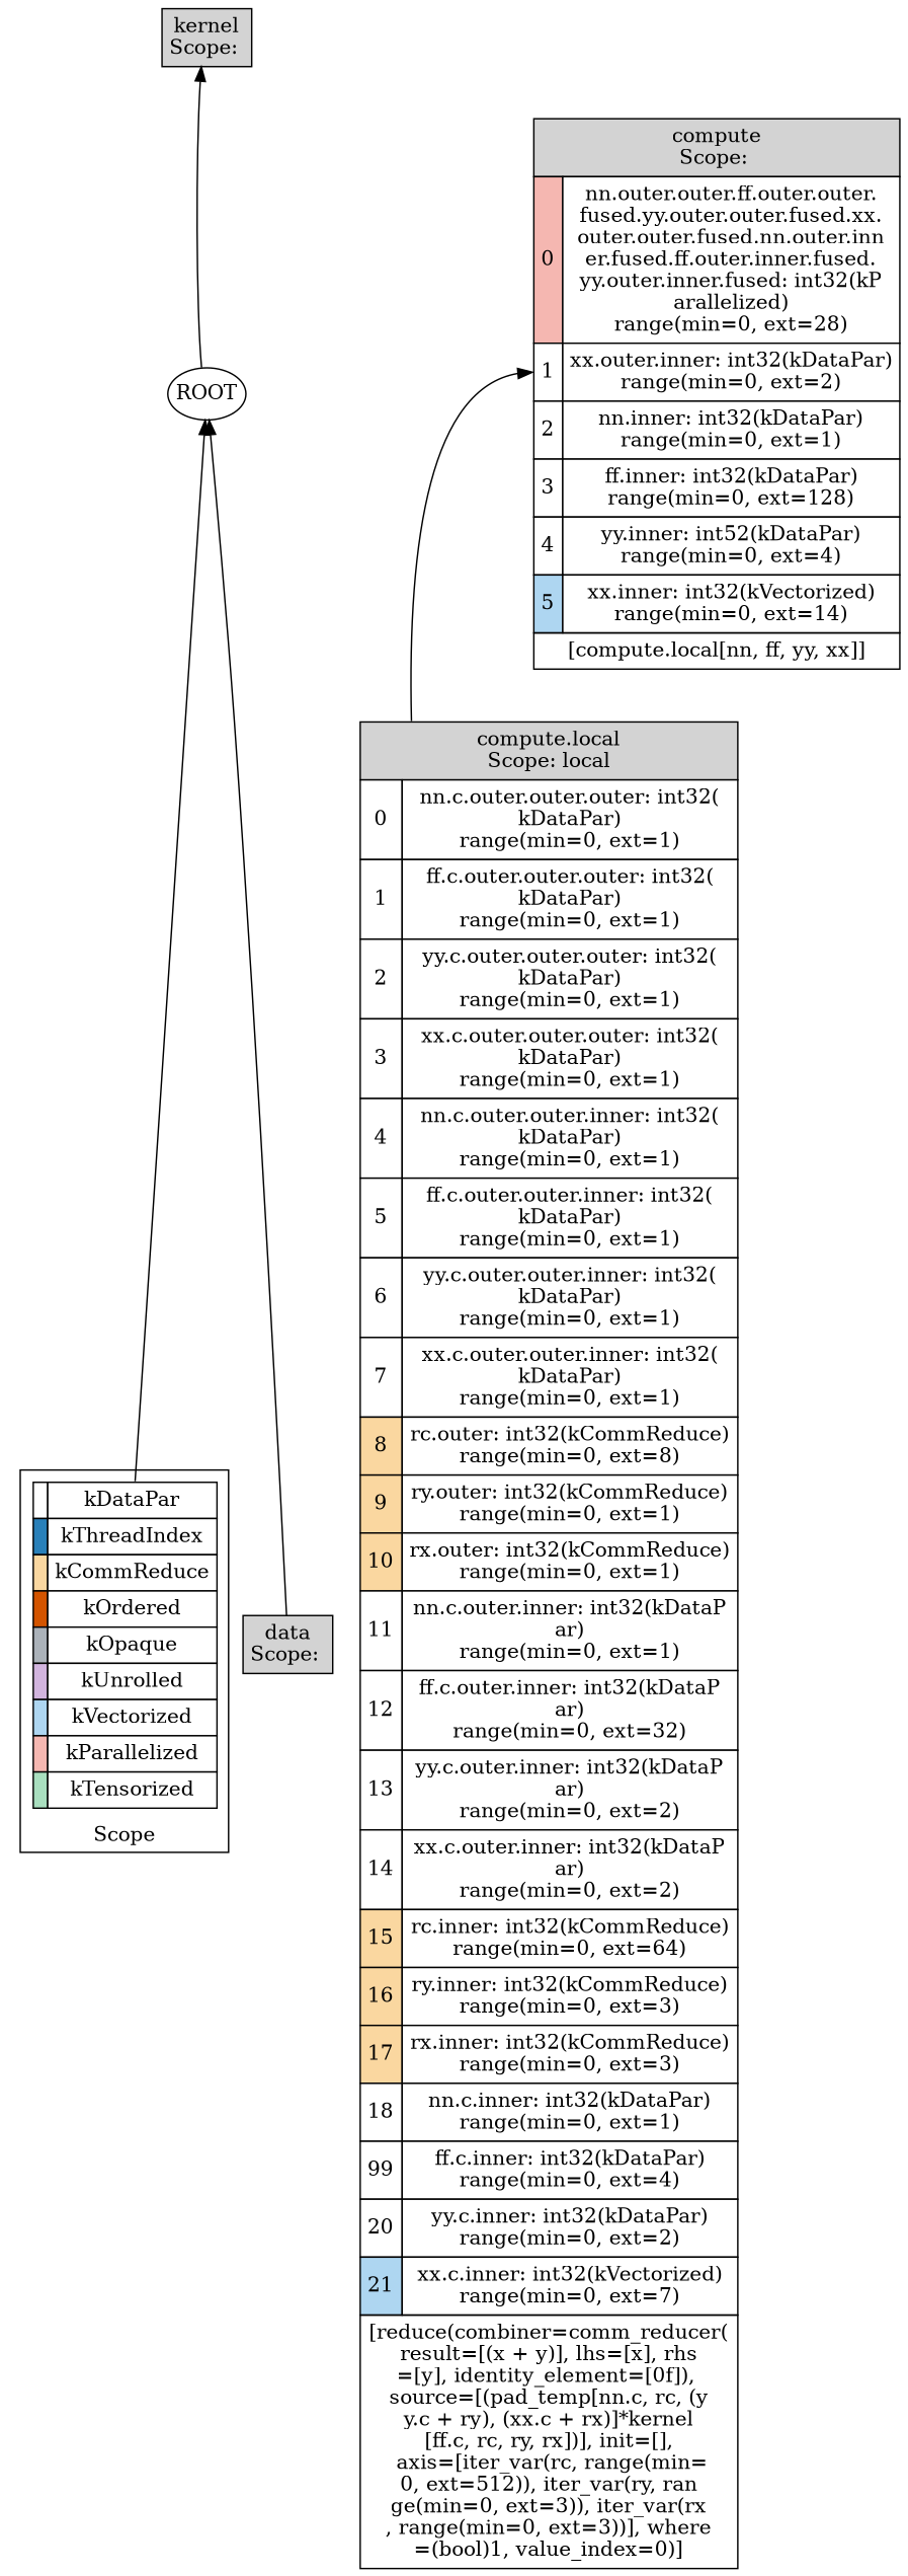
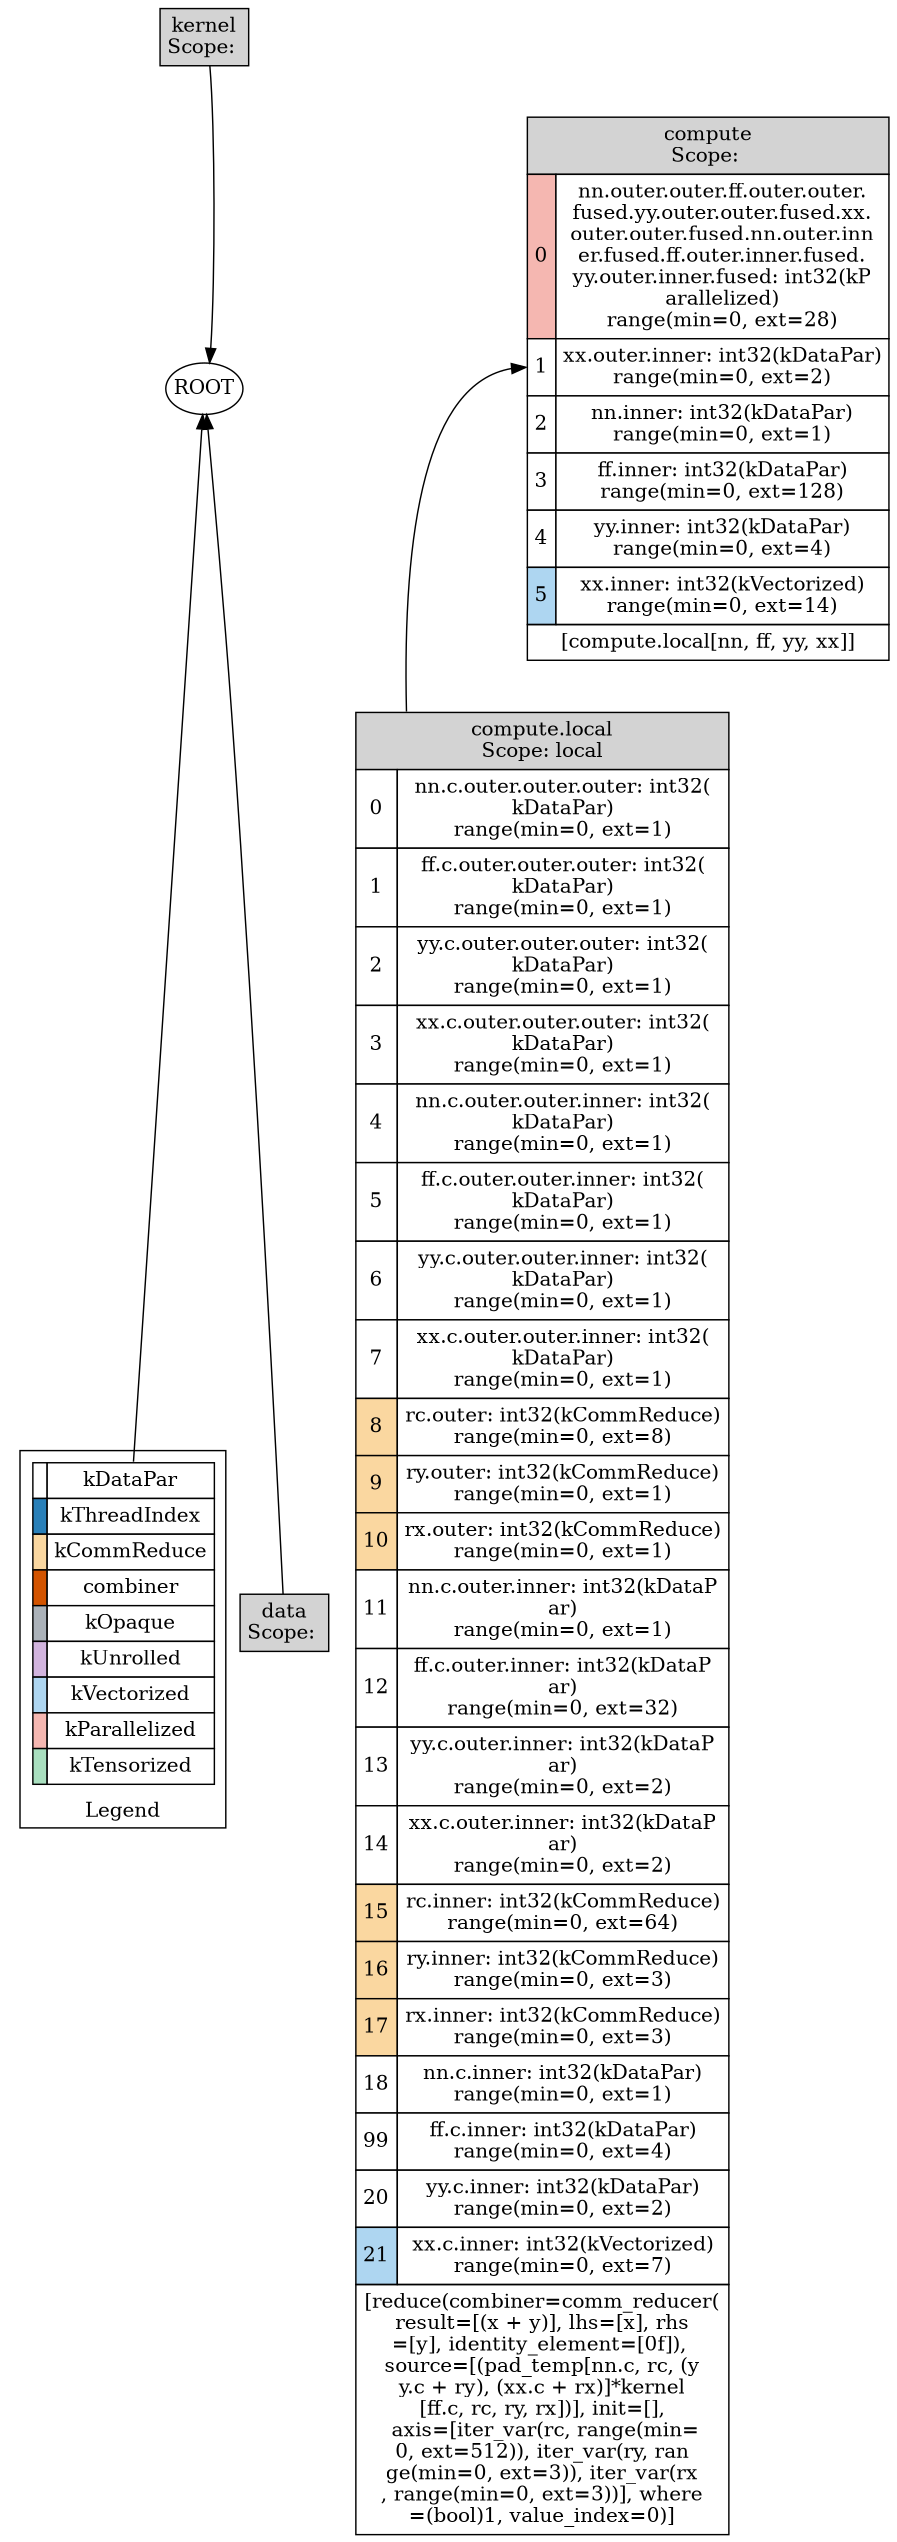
  digraph {
    rankdir=BT
    node [margin=0 shape=none]
    edge [color="#000000"]
-   n1 [label=<<TABLE BORDER="0" CELLBORDER="1" CELLSPACING="0" CELLPADDING="4"><TR><TD BGCOLOR="#FFFFFF"></TD><TD BGCOLOR="white">kDataPar</TD></TR><TR><TD BGCOLOR="#2980B9"></TD><TD BGCOLOR="white">kThreadIndex</TD></TR><TR><TD BGCOLOR="#FAD7A0"></TD><TD BGCOLOR="white">kCommReduce</TD></TR><TR><TD BGCOLOR="#D35400"></TD><TD BGCOLOR="white">kOrdered</TD></TR><TR><TD BGCOLOR="#ABB2B9"></TD><TD BGCOLOR="white">kOpaque</TD></TR><TR><TD BGCOLOR="#D2B4DE"></TD><TD BGCOLOR="white">kUnrolled</TD></TR><TR><TD BGCOLOR="#AED6F1"></TD><TD BGCOLOR="white">kVectorized</TD></TR><TR><TD BGCOLOR="#F5B7B1"></TD><TD BGCOLOR="white">kParallelized</TD></TR><TR><TD BGCOLOR="#A9DFBF"></TD><TD BGCOLOR="white">kTensorized</TD></TR></TABLE>>]
+   n1 [label=<<TABLE BORDER="0" CELLBORDER="1" CELLSPACING="0" CELLPADDING="4"><TR><TD BGCOLOR="#FFFFFF"></TD><TD BGCOLOR="white">kDataPar</TD></TR><TR><TD BGCOLOR="#2980B9"></TD><TD BGCOLOR="white">kThreadIndex</TD></TR><TR><TD BGCOLOR="#FAD7A0"></TD><TD BGCOLOR="white">kCommReduce</TD></TR><TR><TD BGCOLOR="#D35400"></TD><TD BGCOLOR="white">combiner</TD></TR><TR><TD BGCOLOR="#ABB2B9"></TD><TD BGCOLOR="white">kOpaque</TD></TR><TR><TD BGCOLOR="#D2B4DE"></TD><TD BGCOLOR="white">kUnrolled</TD></TR><TR><TD BGCOLOR="#AED6F1"></TD><TD BGCOLOR="white">kVectorized</TD></TR><TR><TD BGCOLOR="#F5B7B1"></TD><TD BGCOLOR="white">kParallelized</TD></TR><TR><TD BGCOLOR="#A9DFBF"></TD><TD BGCOLOR="white">kTensorized</TD></TR></TABLE>>]
    n2 [label=ROOT shape=oval]
    n3 [label=<<TABLE BORDER="0" CELLBORDER="1" CELLSPACING="0" CELLPADDING="4"> <TR><TD BGCOLOR="lightgrey" COLSPAN="2" PORT="stage">data<br/>Scope: </TD></TR></TABLE>>]
    n4 [label=<<TABLE BORDER="0" CELLBORDER="1" CELLSPACING="0" CELLPADDING="4"> <TR><TD BGCOLOR="lightgrey" COLSPAN="2" PORT="stage">compute.local<br/>Scope: local</TD></TR><TR><TD PORT="IterVar_3_11" BGCOLOR="#FFFFFF">0</TD><TD BGCOLOR="white" PORT="itervar">nn.c.outer.outer.outer: int32(<br/>kDataPar)<br/>range(min=0, ext=1)</TD></TR><TR><TD PORT="IterVar_3_17" BGCOLOR="#FFFFFF">1</TD><TD BGCOLOR="white" PORT="itervar">ff.c.outer.outer.outer: int32(<br/>kDataPar)<br/>range(min=0, ext=1)</TD></TR><TR><TD PORT="IterVar_3_23" BGCOLOR="#FFFFFF">2</TD><TD BGCOLOR="white" PORT="itervar">yy.c.outer.outer.outer: int32(<br/>kDataPar)<br/>range(min=0, ext=1)</TD></TR><TR><TD PORT="IterVar_3_29" BGCOLOR="#FFFFFF">3</TD><TD BGCOLOR="white" PORT="itervar">xx.c.outer.outer.outer: int32(<br/>kDataPar)<br/>range(min=0, ext=1)</TD></TR><TR><TD PORT="IterVar_3_12" BGCOLOR="#FFFFFF">4</TD><TD BGCOLOR="white" PORT="itervar">nn.c.outer.outer.inner: int32(<br/>kDataPar)<br/>range(min=0, ext=1)</TD></TR><TR><TD PORT="IterVar_3_18" BGCOLOR="#FFFFFF">5</TD><TD BGCOLOR="white" PORT="itervar">ff.c.outer.outer.inner: int32(<br/>kDataPar)<br/>range(min=0, ext=1)</TD></TR><TR><TD PORT="IterVar_3_24" BGCOLOR="#FFFFFF">6</TD><TD BGCOLOR="white" PORT="itervar">yy.c.outer.outer.inner: int32(<br/>kDataPar)<br/>range(min=0, ext=1)</TD></TR><TR><TD PORT="IterVar_3_30" BGCOLOR="#FFFFFF">7</TD><TD BGCOLOR="white" PORT="itervar">xx.c.outer.outer.inner: int32(<br/>kDataPar)<br/>range(min=0, ext=1)</TD></TR><TR><TD PORT="IterVar_3_31" BGCOLOR="#FAD7A0">8</TD><TD BGCOLOR="white" PORT="itervar">rc.outer: int32(kCommReduce)<br/>range(min=0, ext=8)</TD></TR><TR><TD PORT="IterVar_3_33" BGCOLOR="#FAD7A0">9</TD><TD BGCOLOR="white" PORT="itervar">ry.outer: int32(kCommReduce)<br/>range(min=0, ext=1)</TD></TR><TR><TD PORT="IterVar_3_35" BGCOLOR="#FAD7A0">10</TD><TD BGCOLOR="white" PORT="itervar">rx.outer: int32(kCommReduce)<br/>range(min=0, ext=1)</TD></TR><TR><TD PORT="IterVar_3_10" BGCOLOR="#FFFFFF">11</TD><TD BGCOLOR="white" PORT="itervar">nn.c.outer.inner: int32(kDataP<br/>ar)<br/>range(min=0, ext=1)</TD></TR><TR><TD PORT="IterVar_3_16" BGCOLOR="#FFFFFF">12</TD><TD BGCOLOR="white" PORT="itervar">ff.c.outer.inner: int32(kDataP<br/>ar)<br/>range(min=0, ext=32)</TD></TR><TR><TD PORT="IterVar_3_22" BGCOLOR="#FFFFFF">13</TD><TD BGCOLOR="white" PORT="itervar">yy.c.outer.inner: int32(kDataP<br/>ar)<br/>range(min=0, ext=2)</TD></TR><TR><TD PORT="IterVar_3_28" BGCOLOR="#FFFFFF">14</TD><TD BGCOLOR="white" PORT="itervar">xx.c.outer.inner: int32(kDataP<br/>ar)<br/>range(min=0, ext=2)</TD></TR><TR><TD PORT="IterVar_3_32" BGCOLOR="#FAD7A0">15</TD><TD BGCOLOR="white" PORT="itervar">rc.inner: int32(kCommReduce)<br/>range(min=0, ext=64)</TD></TR><TR><TD PORT="IterVar_3_34" BGCOLOR="#FAD7A0">16</TD><TD BGCOLOR="white" PORT="itervar">ry.inner: int32(kCommReduce)<br/>range(min=0, ext=3)</TD></TR><TR><TD PORT="IterVar_3_36" BGCOLOR="#FAD7A0">17</TD><TD BGCOLOR="white" PORT="itervar">rx.inner: int32(kCommReduce)<br/>range(min=0, ext=3)</TD></TR><TR><TD PORT="IterVar_3_8" BGCOLOR="#FFFFFF">18</TD><TD BGCOLOR="white" PORT="itervar">nn.c.inner: int32(kDataPar)<br/>range(min=0, ext=1)</TD></TR><TR><TD PORT="IterVar_3_14" BGCOLOR="#FFFFFF">99</TD><TD BGCOLOR="white" PORT="itervar">ff.c.inner: int32(kDataPar)<br/>range(min=0, ext=4)</TD></TR><TR><TD PORT="IterVar_3_20" BGCOLOR="#FFFFFF">20</TD><TD BGCOLOR="white" PORT="itervar">yy.c.inner: int32(kDataPar)<br/>range(min=0, ext=2)</TD></TR><TR><TD PORT="IterVar_3_26" BGCOLOR="#AED6F1">21</TD><TD BGCOLOR="white" PORT="itervar">xx.c.inner: int32(kVectorized)<br/>range(min=0, ext=7)</TD></TR><TR><TD COLSPAN="2">[reduce(combiner=comm_reducer(<br/>result=[(x + y)], lhs=[x], rhs<br/>=[y], identity_element=[0f]), <br/>source=[(pad_temp[nn.c, rc, (y<br/>y.c + ry), (xx.c + rx)]*kernel<br/>[ff.c, rc, ry, rx])], init=[],<br/> axis=[iter_var(rc, range(min=<br/>0, ext=512)), iter_var(ry, ran<br/>ge(min=0, ext=3)), iter_var(rx<br/>, range(min=0, ext=3))], where<br/>=(bool)1, value_index=0)]</TD></TR></TABLE>>]
-   n5 [label=<<TABLE BORDER="0" CELLBORDER="1" CELLSPACING="0" CELLPADDING="4"> <TR><TD BGCOLOR="lightgrey" COLSPAN="2" PORT="stage">compute<br/>Scope: </TD></TR><TR><TD PORT="IterVar_4_25" BGCOLOR="#F5B7B1">0</TD><TD BGCOLOR="white" PORT="itervar">nn.outer.outer.ff.outer.outer.<br/>fused.yy.outer.outer.fused.xx.<br/>outer.outer.fused.nn.outer.inn<br/>er.fused.ff.outer.inner.fused.<br/>yy.outer.inner.fused: int32(kP<br/>arallelized)<br/>range(min=0, ext=28)</TD></TR><TR><TD PORT="IterVar_4_19" BGCOLOR="#FFFFFF">1</TD><TD BGCOLOR="white" PORT="itervar">xx.outer.inner: int32(kDataPar)<br/>range(min=0, ext=2)</TD></TR><TR><TD PORT="IterVar_4_5" BGCOLOR="#FFFFFF">2</TD><TD BGCOLOR="white" PORT="itervar">nn.inner: int32(kDataPar)<br/>range(min=0, ext=1)</TD></TR><TR><TD PORT="IterVar_4_9" BGCOLOR="#FFFFFF">3</TD><TD BGCOLOR="white" PORT="itervar">ff.inner: int32(kDataPar)<br/>range(min=0, ext=128)</TD></TR><TR><TD PORT="IterVar_4_13" BGCOLOR="#FFFFFF">4</TD><TD BGCOLOR="white" PORT="itervar">yy.inner: int52(kDataPar)<br/>range(min=0, ext=4)</TD></TR><TR><TD PORT="IterVar_4_17" BGCOLOR="#AED6F1">5</TD><TD BGCOLOR="white" PORT="itervar">xx.inner: int32(kVectorized)<br/>range(min=0, ext=14)</TD></TR><TR><TD COLSPAN="2">[compute.local[nn, ff, yy, xx]]</TD></TR></TABLE>>]
+   n5 [label=<<TABLE BORDER="0" CELLBORDER="1" CELLSPACING="0" CELLPADDING="4"> <TR><TD BGCOLOR="lightgrey" COLSPAN="2" PORT="stage">compute<br/>Scope: </TD></TR><TR><TD PORT="IterVar_4_25" BGCOLOR="#F5B7B1">0</TD><TD BGCOLOR="white" PORT="itervar">nn.outer.outer.ff.outer.outer.<br/>fused.yy.outer.outer.fused.xx.<br/>outer.outer.fused.nn.outer.inn<br/>er.fused.ff.outer.inner.fused.<br/>yy.outer.inner.fused: int32(kP<br/>arallelized)<br/>range(min=0, ext=28)</TD></TR><TR><TD PORT="IterVar_4_19" BGCOLOR="#FFFFFF">1</TD><TD BGCOLOR="white" PORT="itervar">xx.outer.inner: int32(kDataPar)<br/>range(min=0, ext=2)</TD></TR><TR><TD PORT="IterVar_4_5" BGCOLOR="#FFFFFF">2</TD><TD BGCOLOR="white" PORT="itervar">nn.inner: int32(kDataPar)<br/>range(min=0, ext=1)</TD></TR><TR><TD PORT="IterVar_4_9" BGCOLOR="#FFFFFF">3</TD><TD BGCOLOR="white" PORT="itervar">ff.inner: int32(kDataPar)<br/>range(min=0, ext=128)</TD></TR><TR><TD PORT="IterVar_4_13" BGCOLOR="#FFFFFF">4</TD><TD BGCOLOR="white" PORT="itervar">yy.inner: int32(kDataPar)<br/>range(min=0, ext=4)</TD></TR><TR><TD PORT="IterVar_4_17" BGCOLOR="#AED6F1">5</TD><TD BGCOLOR="white" PORT="itervar">xx.inner: int32(kVectorized)<br/>range(min=0, ext=14)</TD></TR><TR><TD COLSPAN="2">[compute.local[nn, ff, yy, xx]]</TD></TR></TABLE>>]
    n6 [label=<<TABLE BORDER="0" CELLBORDER="1" CELLSPACING="0" CELLPADDING="4"> <TR><TD BGCOLOR="lightgrey" COLSPAN="2" PORT="stage">kernel<br/>Scope: </TD></TR></TABLE>>]
    subgraph cluster_1 {
-     label=Scope
+     label=Legend
      n1
    }
    n1 -> n2
    n3 -> n2
    n4 -> n5 [headport=IterVar_4_19]
-   n2 -> n6
+   n6 -> n2
  }
